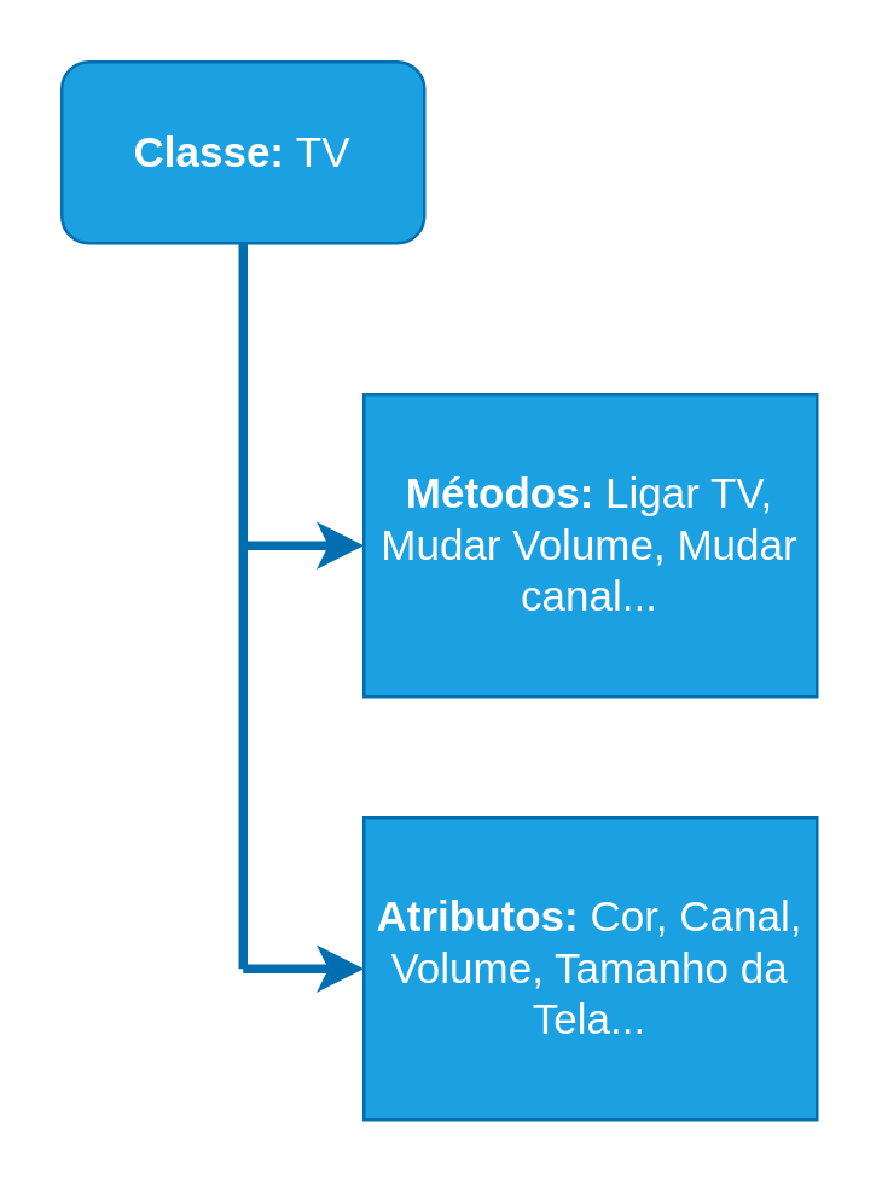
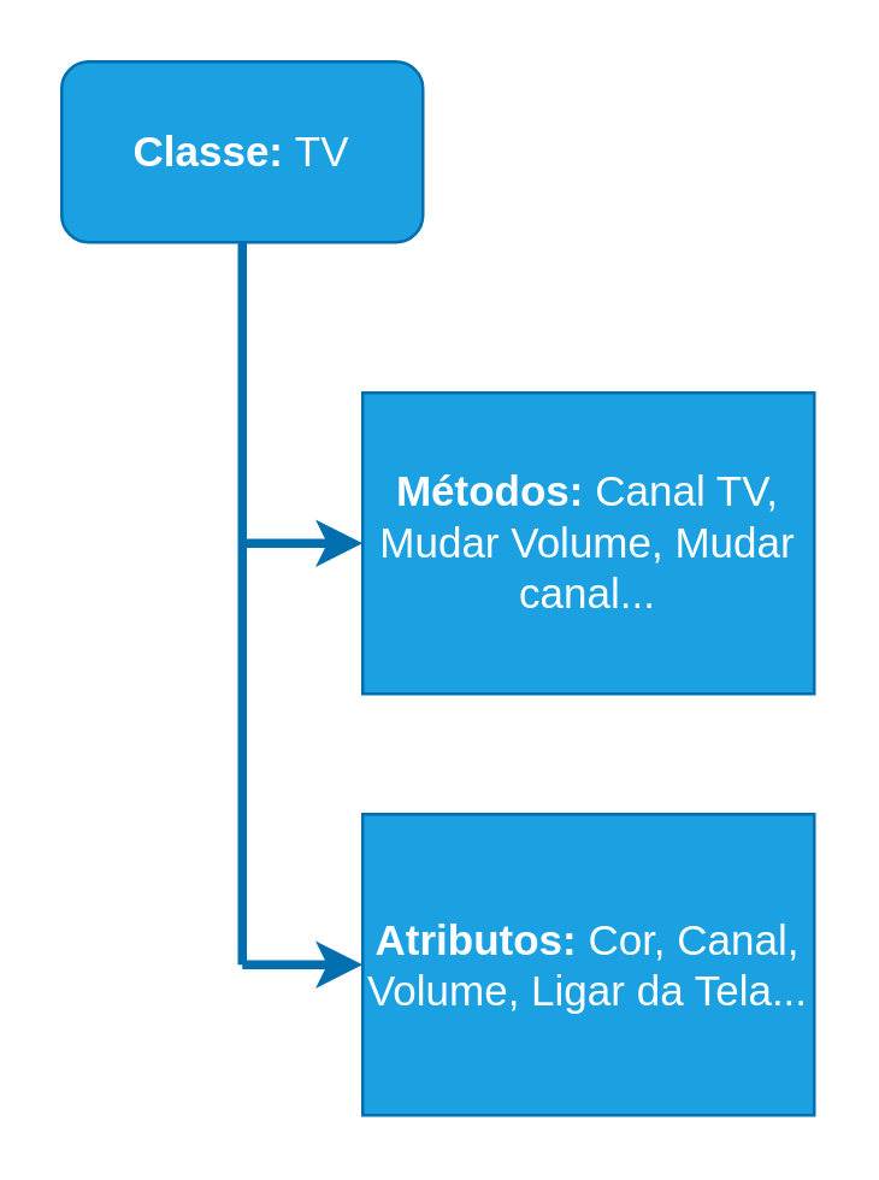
  <mxCell id="0" />
  <mxCell id="1" parent="0" />
  <mxCell id="2" value="&lt;font style=&quot;font-size: 14px;&quot;&gt;&lt;b&gt;Classe: &lt;/b&gt;TV&lt;/font&gt;" style="whiteSpace=wrap;html=1;fillColor=#1ba1e2;fontColor=#ffffff;strokeColor=#006EAF;rounded=1;" parent="1" vertex="1"><mxGeometry x="20" y="20" width="120" height="60" as="geometry" /></mxCell>
  <mxCell id="3" value="" style="endArrow=none;html=1;strokeWidth=3;fontSize=14;entryX=0.5;entryY=1;entryDx=0;entryDy=0;fillColor=#1ba1e2;strokeColor=#006EAF;" parent="1" target="2" edge="1"><mxGeometry width="50" height="50" relative="1" as="geometry"><mxPoint x="80" y="320" as="sourcePoint" /><mxPoint x="220" y="140" as="targetPoint" /></mxGeometry></mxCell>
  <mxCell id="4" value="" style="endArrow=classic;html=1;strokeWidth=3;fontSize=14;fillColor=#1ba1e2;strokeColor=#006EAF;" parent="1" edge="1"><mxGeometry width="50" height="50" relative="1" as="geometry"><mxPoint x="80" y="180" as="sourcePoint" /><mxPoint x="120" y="180" as="targetPoint" /></mxGeometry></mxCell>
  <mxCell id="5" value="" style="endArrow=classic;html=1;strokeWidth=3;fontSize=14;fillColor=#1ba1e2;strokeColor=#006EAF;" parent="1" edge="1"><mxGeometry width="50" height="50" relative="1" as="geometry"><mxPoint x="80" y="320" as="sourcePoint" /><mxPoint x="120" y="320" as="targetPoint" /></mxGeometry></mxCell>
- <mxCell id="6" value="&lt;font style=&quot;font-size: 14px;&quot;&gt;&lt;b&gt;Métodos: &lt;/b&gt;Ligar TV, Mudar Volume, Mudar canal...&lt;/font&gt;" style="rounded=0;whiteSpace=wrap;html=1;fillColor=#1ba1e2;fontColor=#ffffff;strokeColor=#006EAF;" parent="1" vertex="1"><mxGeometry x="120" y="130" width="150" height="100" as="geometry" /></mxCell>
- <mxCell id="7" value="&lt;b style=&quot;font-size: 14px;&quot;&gt;Atributos: &lt;/b&gt;&lt;span style=&quot;font-size: 14px;&quot;&gt;Cor, Canal, Volume, Tamanho da Tela...&lt;/span&gt;" style="rounded=0;whiteSpace=wrap;html=1;fillColor=#1ba1e2;fontColor=#ffffff;strokeColor=#006EAF;" parent="1" vertex="1"><mxGeometry x="120" y="270" width="150" height="100" as="geometry" /></mxCell>
+ <mxCell id="6" value="&lt;font style=&quot;font-size: 14px;&quot;&gt;&lt;b&gt;Métodos: &lt;/b&gt;Canal TV, Mudar Volume, Mudar canal...&lt;/font&gt;" style="rounded=0;whiteSpace=wrap;html=1;fillColor=#1ba1e2;fontColor=#ffffff;strokeColor=#006EAF;" parent="1" vertex="1"><mxGeometry x="120" y="130" width="150" height="100" as="geometry" /></mxCell>
+ <mxCell id="7" value="&lt;b style=&quot;font-size: 14px;&quot;&gt;Atributos: &lt;/b&gt;&lt;span style=&quot;font-size: 14px;&quot;&gt;Cor, Canal, Volume, Ligar da Tela...&lt;/span&gt;" style="rounded=0;whiteSpace=wrap;html=1;fillColor=#1ba1e2;fontColor=#ffffff;strokeColor=#006EAF;" parent="1" vertex="1"><mxGeometry x="120" y="270" width="150" height="100" as="geometry" /></mxCell>
